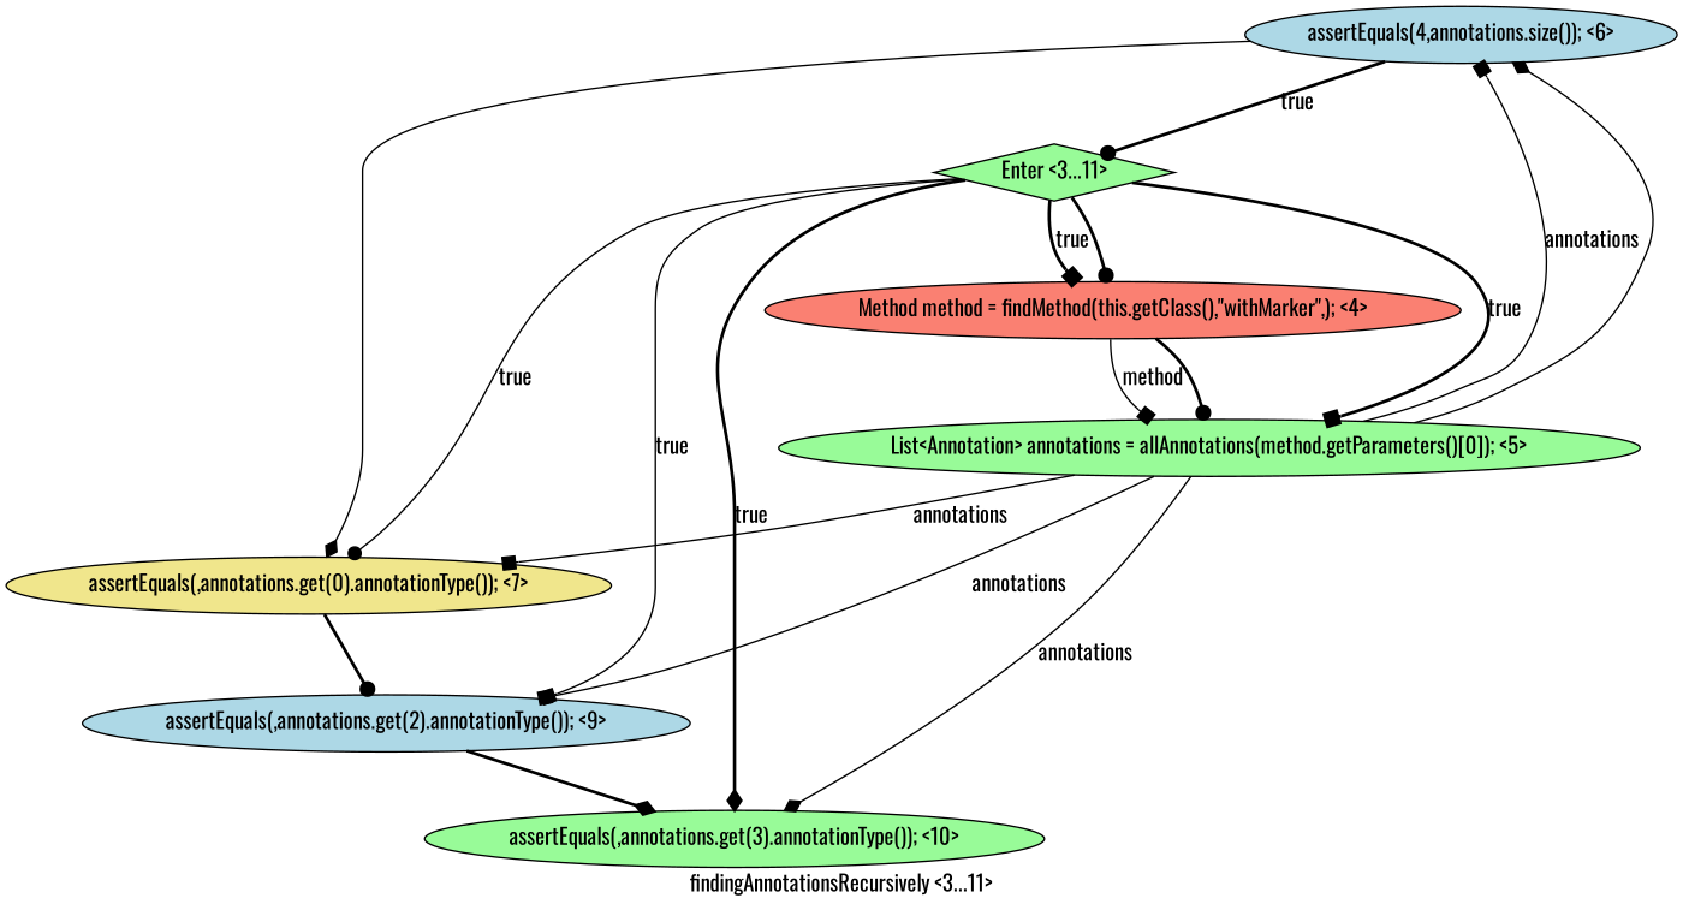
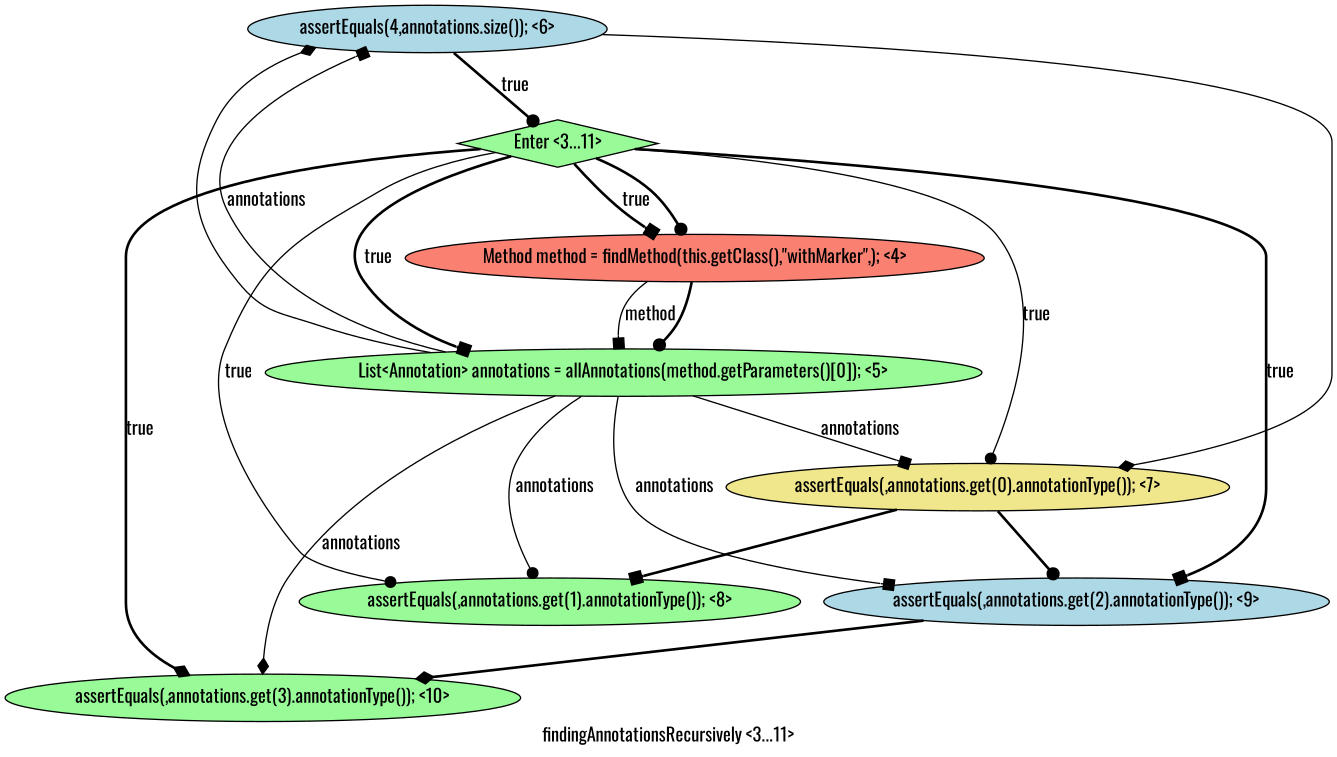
  digraph {
    fontname=Oswald
    label="findingAnnotationsRecursively <3...11>"
    node [fillcolor=palegreen fontname=Oswald shape=ellipse style=filled]
    edge [arrowhead=box fontname=Oswald style=solid]
    n1 [fillcolor=lightblue label="assertEquals(4,annotations.size()); <6>"]
    n2 [fillcolor=khaki label="assertEquals(,annotations.get(0).annotationType()); <7>"]
    n3 [label="Enter <3...11>" shape=diamond]
+   n4 [label="assertEquals(,annotations.get(1).annotationType()); <8>"]
    n5 [fillcolor=lightblue label="assertEquals(,annotations.get(2).annotationType()); <9>"]
    n6 [label="assertEquals(,annotations.get(3).annotationType()); <10>"]
    n7 [fillcolor=salmon label="Method method = findMethod(this.getClass(),\"withMarker\",); <4>"]
    n8 [label="List<Annotation> annotations = allAnnotations(method.getParameters()[0]); <5>"]
    n1 -> n2 [arrowhead=diamond]
    n1 -> n3 [arrowhead=dot label=true style=bold]
+   n2 -> n4 [style=bold]
    n2 -> n5 [arrowhead=dot style=bold]
    n3 -> n2 [arrowhead=dot label=true]
-   n3 -> n5 [label=true]
+   n3 -> n4 [arrowhead=dot label=true]
+   n3 -> n5 [label=true style=bold]
    n3 -> n6 [arrowhead=diamond label=true style=bold]
    n3 -> n7 [label=true style=bold]
    n3 -> n7 [arrowhead=dot style=bold]
    n3 -> n8 [label=true style=bold]
    n5 -> n6 [arrowhead=diamond style=bold]
    n7 -> n8 [label=method]
    n7 -> n8 [arrowhead=dot style=bold]
    n8 -> n1 [label=annotations]
    n8 -> n1 [arrowhead=diamond]
    n8 -> n2 [label=annotations]
+   n8 -> n4 [arrowhead=dot label=annotations]
    n8 -> n5 [label=annotations]
    n8 -> n6 [arrowhead=diamond label=annotations]
  }
